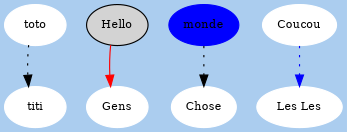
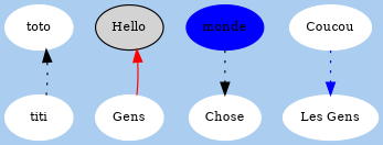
  digraph {
    bgcolor="#ABCDEF"
    fontsize=12
    node [color=white fontsize=10 style=filled]
    edge [style=dotted]
    toto
    titi
    Hello [color=""]
    n4 [label=Gens]
    monde [color=blue]
    Chose
    Coucou
-   "Les Gens" [label="Les Les"]
+   "Les Gens"
    subgraph sub_1 {
      bgcolor=white
      label="Sub Graph"
      toto
      titi
    }
-   toto -> titi
-   Hello -> n4 [color=red style=filled]
+   titi -> toto
+   n4 -> Hello [color=red style=filled]
    monde -> Chose
    Coucou -> "Les Gens" [color=blue]
  }
